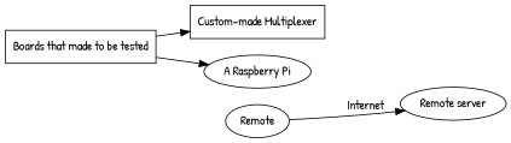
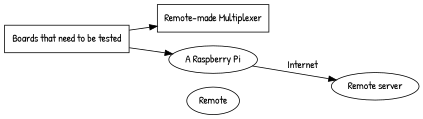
  digraph {
    fontname="Patrick Hand"
    rankdir=LR
    node [fontname="Patrick Hand"]
    edge [fontname="Patrick Hand"]
-   n1 [label="Boards that made to be tested" shape=box]
-   n2 [label="Custom-made Multiplexer" shape=box]
+   n1 [label="Boards that need to be tested" shape=box]
+   n2 [label="Remote-made Multiplexer" shape=box]
    n3 [label="A Raspberry Pi"]
    n4 [label="Remote server"]
    n5 [label=Remote]
    n1 -> n2
    n1 -> n3
-   n5 -> n4 [label="  Internet"]
+   n3 -> n4 [label="  Internet"]
  }
